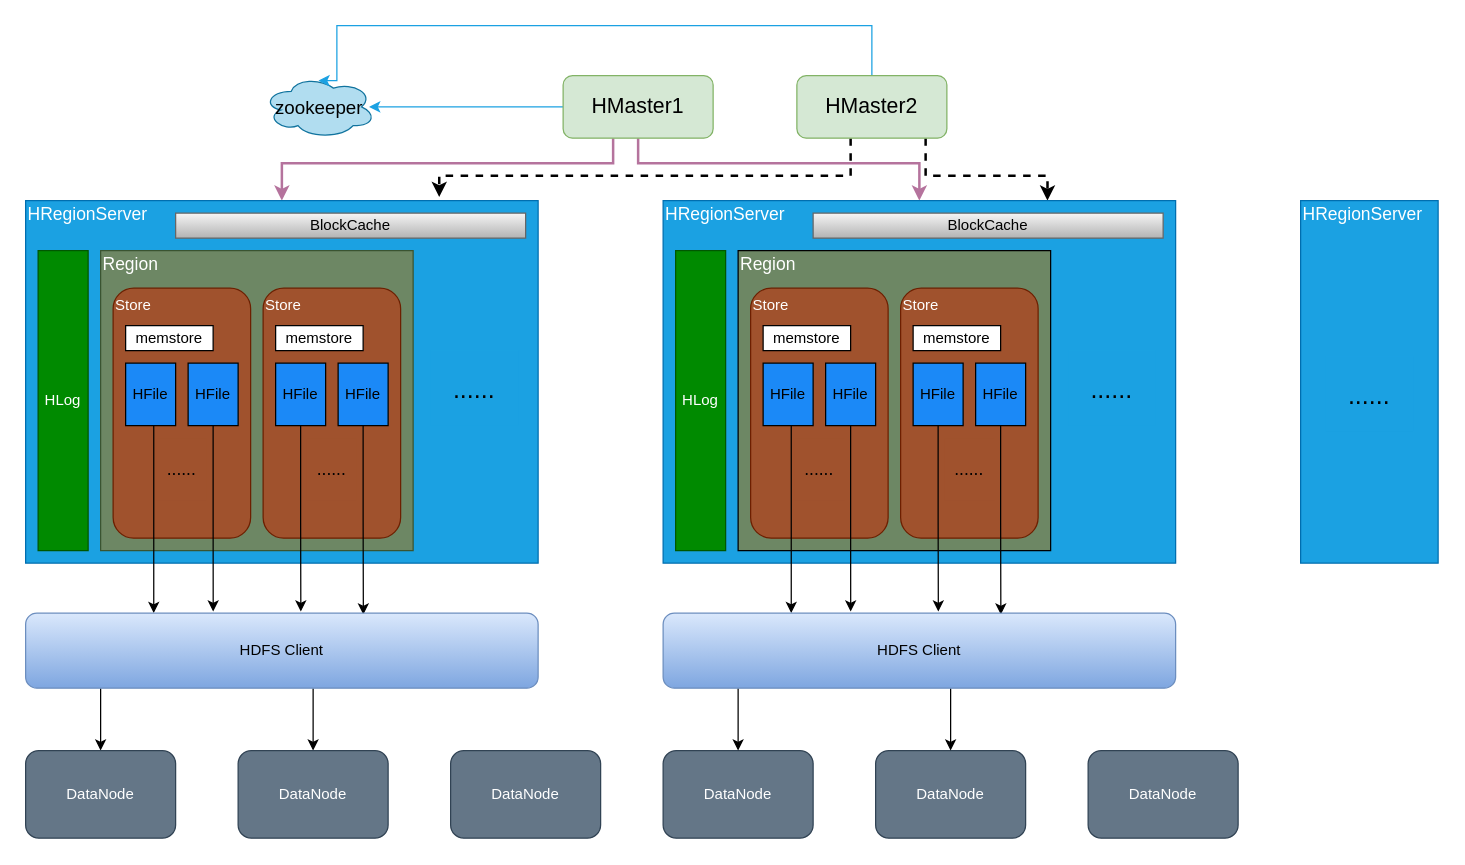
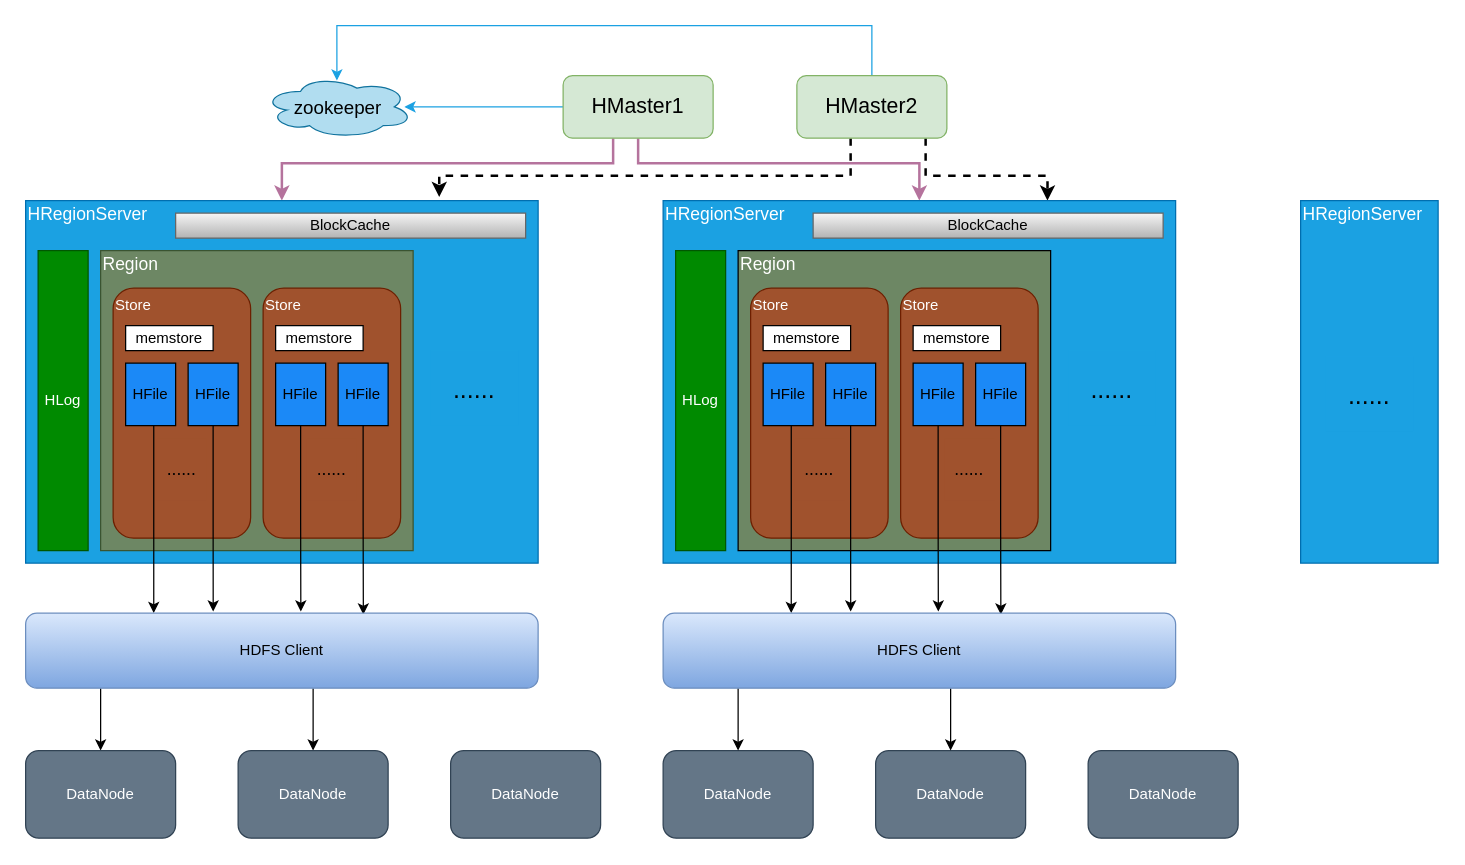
  <mxCell id="0" />
  <mxCell id="1" parent="0" />
- <mxCell id="2" value="&lt;font style=&quot;font-size: 15px&quot;&gt;zookeeper&lt;/font&gt;" style="ellipse;shape=cloud;whiteSpace=wrap;html=1;strokeWidth=1;fillColor=#b1ddf0;strokeColor=#10739e;" vertex="1" parent="1"><mxGeometry x="210" y="60" width="90" height="50" as="geometry" /></mxCell>
+ <mxCell id="2" value="&lt;font style=&quot;font-size: 15px&quot;&gt;zookeeper&lt;/font&gt;" style="ellipse;shape=cloud;whiteSpace=wrap;html=1;strokeWidth=1;fillColor=#b1ddf0;strokeColor=#10739e;" vertex="1" parent="1"><mxGeometry x="210" y="60" width="120" height="50" as="geometry" /></mxCell>
  <mxCell id="3" style="edgeStyle=orthogonalEdgeStyle;rounded=0;orthogonalLoop=1;jettySize=auto;html=1;entryX=0.942;entryY=0.5;entryDx=0;entryDy=0;entryPerimeter=0;strokeColor=#1BA1E2;" edge="1" parent="1" source="6" target="2"><mxGeometry relative="1" as="geometry" /></mxCell>
  <mxCell id="4" value="" style="edgeStyle=orthogonalEdgeStyle;rounded=0;orthogonalLoop=1;jettySize=auto;html=1;entryX=0.5;entryY=0;entryDx=0;entryDy=0;strokeColor=#B5739D;strokeWidth=2;" edge="1" parent="1" source="6" target="11"><mxGeometry relative="1" as="geometry"><mxPoint x="510" y="190" as="targetPoint" /><Array as="points"><mxPoint x="490" y="130" /><mxPoint x="225" y="130" /></Array></mxGeometry></mxCell>
  <mxCell id="5" style="edgeStyle=orthogonalEdgeStyle;rounded=0;orthogonalLoop=1;jettySize=auto;html=1;strokeColor=#B5739D;strokeWidth=2;" edge="1" parent="1" source="6" target="39"><mxGeometry relative="1" as="geometry"><Array as="points"><mxPoint x="510" y="130" /><mxPoint x="735" y="130" /></Array></mxGeometry></mxCell>
  <mxCell id="6" value="&lt;font style=&quot;font-size: 17px&quot;&gt;HMaster1&lt;/font&gt;" style="rounded=1;whiteSpace=wrap;html=1;strokeWidth=1;fillColor=#d5e8d4;strokeColor=#82b366;" vertex="1" parent="1"><mxGeometry x="450" y="60" width="120" height="50" as="geometry" /></mxCell>
  <mxCell id="7" style="edgeStyle=orthogonalEdgeStyle;rounded=0;orthogonalLoop=1;jettySize=auto;html=1;entryX=0.492;entryY=0.08;entryDx=0;entryDy=0;entryPerimeter=0;strokeColor=#1BA1E2;" edge="1" parent="1" source="10" target="2"><mxGeometry relative="1" as="geometry"><mxPoint x="270" y="120" as="targetPoint" /><Array as="points"><mxPoint x="697" y="20" /><mxPoint x="269" y="20" /></Array></mxGeometry></mxCell>
  <mxCell id="8" style="edgeStyle=orthogonalEdgeStyle;rounded=0;orthogonalLoop=1;jettySize=auto;html=1;entryX=0.807;entryY=-0.01;entryDx=0;entryDy=0;entryPerimeter=0;dashed=1;strokeWidth=2;" edge="1" parent="1" source="10" target="11"><mxGeometry relative="1" as="geometry"><Array as="points"><mxPoint x="680" y="140" /><mxPoint x="351" y="140" /></Array></mxGeometry></mxCell>
  <mxCell id="9" style="edgeStyle=orthogonalEdgeStyle;rounded=0;orthogonalLoop=1;jettySize=auto;html=1;entryX=0.75;entryY=0;entryDx=0;entryDy=0;dashed=1;strokeWidth=2;" edge="1" parent="1" source="10" target="39"><mxGeometry relative="1" as="geometry"><Array as="points"><mxPoint x="740" y="140" /><mxPoint x="838" y="140" /></Array></mxGeometry></mxCell>
  <mxCell id="10" value="&lt;font style=&quot;font-size: 17px&quot;&gt;HMaster2&lt;/font&gt;" style="rounded=1;whiteSpace=wrap;html=1;strokeWidth=1;fillColor=#d5e8d4;strokeColor=#82b366;" vertex="1" parent="1"><mxGeometry x="637" y="60" width="120" height="50" as="geometry" /></mxCell>
  <mxCell id="11" value="&lt;font style=&quot;font-size: 14px&quot;&gt;&lt;font style=&quot;font-size: 14px&quot;&gt;&lt;br&gt;&lt;br&gt;&amp;nbsp;&lt;br&gt;&lt;br&gt;HRegionServer&lt;/font&gt;&lt;br&gt;&lt;br&gt;&lt;br&gt;&lt;br&gt;&lt;br&gt;&lt;br&gt;&lt;br&gt;&lt;br&gt;&lt;br&gt;&lt;br&gt;&lt;br&gt;&lt;br&gt;&lt;br&gt;&lt;br&gt;&lt;br&gt;&lt;br&gt;&lt;br&gt;&lt;br&gt;&lt;br&gt;&lt;br&gt;&lt;br&gt;&lt;/font&gt;" style="rounded=0;whiteSpace=wrap;html=1;strokeWidth=1;fillColor=#1BA1E2;align=left;strokeColor=#006EAF;fontColor=#ffffff;" vertex="1" parent="1"><mxGeometry x="20" y="160" width="410" height="290" as="geometry" /></mxCell>
  <mxCell id="12" value="HLog" style="rounded=0;whiteSpace=wrap;html=1;strokeWidth=1;fillColor=#008a00;strokeColor=#005700;fontColor=#ffffff;" vertex="1" parent="1"><mxGeometry x="30" y="200" width="40" height="240" as="geometry" /></mxCell>
  <mxCell id="13" value="&lt;font style=&quot;font-size: 14px&quot;&gt;&lt;br&gt;&lt;br&gt;&lt;br&gt;&lt;br&gt;&lt;br&gt;&lt;br&gt;&lt;br&gt;&lt;br&gt;Region&lt;br&gt;&lt;br&gt;&lt;br&gt;&lt;br&gt;&lt;br&gt;&lt;br&gt;&lt;br&gt;&lt;br&gt;&lt;br&gt;&lt;br&gt;&lt;br&gt;&lt;br&gt;&lt;br&gt;&lt;br&gt;&lt;br&gt;&lt;br&gt;&lt;br&gt;&lt;br&gt;&lt;br&gt;&lt;br&gt;&lt;br&gt;&lt;br&gt;&lt;/font&gt;" style="rounded=0;whiteSpace=wrap;html=1;strokeWidth=1;fillColor=#6d8764;align=left;strokeColor=#3A5431;fontColor=#ffffff;" vertex="1" parent="1"><mxGeometry x="80" y="200" width="250" height="240" as="geometry" /></mxCell>
  <mxCell id="14" value="&lt;div&gt;&lt;div&gt;&lt;div&gt;Store&lt;/div&gt;&lt;/div&gt;&lt;/div&gt;&lt;br&gt;&lt;br&gt;&lt;br&gt;&lt;br&gt;&lt;br&gt;&lt;br&gt;&lt;br&gt;&lt;br&gt;&lt;br&gt;&lt;br&gt;&lt;br&gt;&lt;br&gt;" style="rounded=1;whiteSpace=wrap;html=1;strokeWidth=1;fillColor=#a0522d;strokeColor=#6D1F00;align=left;fontColor=#ffffff;" vertex="1" parent="1"><mxGeometry x="90" y="230" width="110" height="200" as="geometry" /></mxCell>
  <mxCell id="15" value="memstore" style="rounded=0;whiteSpace=wrap;html=1;strokeWidth=1;" vertex="1" parent="1"><mxGeometry x="100" y="260" width="70" height="20" as="geometry" /></mxCell>
  <mxCell id="16" style="edgeStyle=orthogonalEdgeStyle;rounded=0;orthogonalLoop=1;jettySize=auto;html=1;entryX=0.25;entryY=0;entryDx=0;entryDy=0;" edge="1" parent="1" source="17" target="29"><mxGeometry relative="1" as="geometry"><Array as="points"><mxPoint x="123" y="410" /></Array></mxGeometry></mxCell>
  <mxCell id="17" value="HFile" style="rounded=0;whiteSpace=wrap;html=1;strokeWidth=1;fillColor=#1B89F7;" vertex="1" parent="1"><mxGeometry x="100" y="290" width="40" height="50" as="geometry" /></mxCell>
  <mxCell id="18" style="edgeStyle=orthogonalEdgeStyle;rounded=0;orthogonalLoop=1;jettySize=auto;html=1;entryX=0.366;entryY=-0.02;entryDx=0;entryDy=0;entryPerimeter=0;" edge="1" parent="1" source="19" target="29"><mxGeometry relative="1" as="geometry"><mxPoint x="170" y="480" as="targetPoint" /></mxGeometry></mxCell>
  <mxCell id="19" value="HFile" style="rounded=0;whiteSpace=wrap;html=1;strokeWidth=1;fillColor=#1B89F7;" vertex="1" parent="1"><mxGeometry x="150" y="290" width="40" height="50" as="geometry" /></mxCell>
  <mxCell id="20" value="&lt;div&gt;&lt;div&gt;&lt;div&gt;Store&lt;/div&gt;&lt;/div&gt;&lt;/div&gt;&lt;br&gt;&lt;br&gt;&lt;br&gt;&lt;br&gt;&lt;br&gt;&lt;br&gt;&lt;br&gt;&lt;br&gt;&lt;br&gt;&lt;br&gt;&lt;br&gt;&lt;br&gt;" style="rounded=1;whiteSpace=wrap;html=1;strokeWidth=1;fillColor=#a0522d;strokeColor=#6D1F00;align=left;fontColor=#ffffff;" vertex="1" parent="1"><mxGeometry x="210" y="230" width="110" height="200" as="geometry" /></mxCell>
  <mxCell id="21" value="memstore" style="rounded=0;whiteSpace=wrap;html=1;strokeWidth=1;" vertex="1" parent="1"><mxGeometry x="220" y="260" width="70" height="20" as="geometry" /></mxCell>
  <mxCell id="22" style="edgeStyle=orthogonalEdgeStyle;rounded=0;orthogonalLoop=1;jettySize=auto;html=1;entryX=0.537;entryY=-0.02;entryDx=0;entryDy=0;entryPerimeter=0;" edge="1" parent="1" source="23" target="29"><mxGeometry relative="1" as="geometry" /></mxCell>
  <mxCell id="23" value="HFile" style="rounded=0;whiteSpace=wrap;html=1;strokeWidth=1;fillColor=#1B89F7;" vertex="1" parent="1"><mxGeometry x="220" y="290" width="40" height="50" as="geometry" /></mxCell>
  <mxCell id="24" style="edgeStyle=orthogonalEdgeStyle;rounded=0;orthogonalLoop=1;jettySize=auto;html=1;entryX=0.659;entryY=0.02;entryDx=0;entryDy=0;entryPerimeter=0;" edge="1" parent="1" source="25" target="29"><mxGeometry relative="1" as="geometry" /></mxCell>
  <mxCell id="25" value="HFile" style="rounded=0;whiteSpace=wrap;html=1;strokeWidth=1;fillColor=#1B89F7;" vertex="1" parent="1"><mxGeometry x="270" y="290" width="40" height="50" as="geometry" /></mxCell>
  <mxCell id="26" value="BlockCache" style="rounded=0;whiteSpace=wrap;html=1;strokeWidth=1;gradientColor=#b3b3b3;fillColor=#f5f5f5;strokeColor=#666666;" vertex="1" parent="1"><mxGeometry x="140" y="170" width="280" height="20" as="geometry" /></mxCell>
  <mxCell id="27" style="edgeStyle=orthogonalEdgeStyle;rounded=0;orthogonalLoop=1;jettySize=auto;html=1;entryX=0.5;entryY=0;entryDx=0;entryDy=0;" edge="1" parent="1" source="29" target="30"><mxGeometry relative="1" as="geometry"><Array as="points"><mxPoint x="80" y="550" /><mxPoint x="80" y="550" /></Array></mxGeometry></mxCell>
  <mxCell id="28" style="edgeStyle=orthogonalEdgeStyle;rounded=0;orthogonalLoop=1;jettySize=auto;html=1;entryX=0.5;entryY=0;entryDx=0;entryDy=0;" edge="1" parent="1" source="29" target="35"><mxGeometry relative="1" as="geometry"><Array as="points"><mxPoint x="250" y="560" /><mxPoint x="250" y="560" /></Array></mxGeometry></mxCell>
  <mxCell id="29" value="HDFS Client" style="rounded=1;whiteSpace=wrap;html=1;strokeWidth=1;fillColor=#dae8fc;gradientColor=#7ea6e0;strokeColor=#6c8ebf;" vertex="1" parent="1"><mxGeometry x="20" y="490" width="410" height="60" as="geometry" /></mxCell>
  <mxCell id="30" value="DataNode" style="rounded=1;whiteSpace=wrap;html=1;strokeWidth=1;fillColor=#647687;strokeColor=#314354;fontColor=#ffffff;" vertex="1" parent="1"><mxGeometry x="20" y="600" width="120" height="70" as="geometry" /></mxCell>
  <mxCell id="31" value="DataNode" style="rounded=1;whiteSpace=wrap;html=1;strokeWidth=1;fillColor=#647687;strokeColor=#314354;fontColor=#ffffff;" vertex="1" parent="1"><mxGeometry x="870" y="600" width="120" height="70" as="geometry" /></mxCell>
  <mxCell id="32" value="DataNode" style="rounded=1;whiteSpace=wrap;html=1;strokeWidth=1;fillColor=#647687;strokeColor=#314354;fontColor=#ffffff;" vertex="1" parent="1"><mxGeometry x="700" y="600" width="120" height="70" as="geometry" /></mxCell>
  <mxCell id="33" value="DataNode" style="rounded=1;whiteSpace=wrap;html=1;strokeWidth=1;fillColor=#647687;strokeColor=#314354;fontColor=#ffffff;" vertex="1" parent="1"><mxGeometry x="530" y="600" width="120" height="70" as="geometry" /></mxCell>
  <mxCell id="34" value="DataNode" style="rounded=1;whiteSpace=wrap;html=1;strokeWidth=1;fillColor=#647687;strokeColor=#314354;fontColor=#ffffff;" vertex="1" parent="1"><mxGeometry x="360" y="600" width="120" height="70" as="geometry" /></mxCell>
  <mxCell id="35" value="DataNode" style="rounded=1;whiteSpace=wrap;html=1;strokeWidth=1;fillColor=#647687;strokeColor=#314354;fontColor=#ffffff;" vertex="1" parent="1"><mxGeometry x="190" y="600" width="120" height="70" as="geometry" /></mxCell>
  <mxCell id="36" value="&lt;font style=&quot;font-size: 20px&quot;&gt;......&lt;/font&gt;" style="rounded=0;whiteSpace=wrap;html=1;strokeWidth=1;fillColor=#1BA1E2;strokeColor=none;gradientColor=none;" vertex="1" parent="1"><mxGeometry x="344" y="280" width="70" height="60" as="geometry" /></mxCell>
  <mxCell id="37" value="&lt;font style=&quot;font-size: 14px&quot;&gt;......&lt;/font&gt;" style="rounded=0;whiteSpace=wrap;html=1;strokeWidth=1;fillColor=#A0522D;gradientColor=none;strokeColor=none;" vertex="1" parent="1"><mxGeometry x="125" y="350" width="40" height="50" as="geometry" /></mxCell>
  <mxCell id="38" value="&lt;font style=&quot;font-size: 14px&quot;&gt;......&lt;/font&gt;" style="rounded=0;whiteSpace=wrap;html=1;strokeWidth=1;fillColor=#A0522D;gradientColor=none;strokeColor=none;" vertex="1" parent="1"><mxGeometry x="245" y="350" width="40" height="50" as="geometry" /></mxCell>
  <mxCell id="39" value="&lt;font style=&quot;font-size: 14px&quot;&gt;&lt;font style=&quot;font-size: 14px&quot;&gt;&lt;br&gt;&lt;br&gt;&amp;nbsp;&lt;br&gt;&lt;br&gt;HRegionServer&lt;/font&gt;&lt;br&gt;&lt;br&gt;&lt;br&gt;&lt;br&gt;&lt;br&gt;&lt;br&gt;&lt;br&gt;&lt;br&gt;&lt;br&gt;&lt;br&gt;&lt;br&gt;&lt;br&gt;&lt;br&gt;&lt;br&gt;&lt;br&gt;&lt;br&gt;&lt;br&gt;&lt;br&gt;&lt;br&gt;&lt;br&gt;&lt;br&gt;&lt;/font&gt;" style="rounded=0;whiteSpace=wrap;html=1;strokeWidth=1;fillColor=#1BA1E2;align=left;strokeColor=#006EAF;fontColor=#ffffff;" vertex="1" parent="1"><mxGeometry x="530" y="160" width="410" height="290" as="geometry" /></mxCell>
  <mxCell id="40" value="HLog" style="rounded=0;whiteSpace=wrap;html=1;strokeWidth=1;fillColor=#008a00;strokeColor=#005700;fontColor=#ffffff;" vertex="1" parent="1"><mxGeometry x="540" y="200" width="40" height="240" as="geometry" /></mxCell>
  <mxCell id="41" value="&lt;font style=&quot;font-size: 14px&quot;&gt;&lt;br&gt;&lt;br&gt;&lt;br&gt;&lt;br&gt;&lt;br&gt;&lt;br&gt;&lt;br&gt;&lt;br&gt;Region&lt;br&gt;&lt;br&gt;&lt;br&gt;&lt;br&gt;&lt;br&gt;&lt;br&gt;&lt;br&gt;&lt;br&gt;&lt;br&gt;&lt;br&gt;&lt;br&gt;&lt;br&gt;&lt;br&gt;&lt;br&gt;&lt;br&gt;&lt;br&gt;&lt;br&gt;&lt;br&gt;&lt;br&gt;&lt;br&gt;&lt;br&gt;&lt;br&gt;&lt;/font&gt;" style="rounded=0;whiteSpace=wrap;html=1;strokeWidth=1;fillColor=#6d8764;align=left;strokeColor=#000000;fontColor=#ffffff;" vertex="1" parent="1"><mxGeometry x="590" y="200" width="250" height="240" as="geometry" /></mxCell>
  <mxCell id="42" value="&lt;div&gt;&lt;div&gt;&lt;div&gt;Store&lt;/div&gt;&lt;/div&gt;&lt;/div&gt;&lt;br&gt;&lt;br&gt;&lt;br&gt;&lt;br&gt;&lt;br&gt;&lt;br&gt;&lt;br&gt;&lt;br&gt;&lt;br&gt;&lt;br&gt;&lt;br&gt;&lt;br&gt;" style="rounded=1;whiteSpace=wrap;html=1;strokeWidth=1;fillColor=#a0522d;strokeColor=#6D1F00;align=left;fontColor=#ffffff;" vertex="1" parent="1"><mxGeometry x="600" y="230" width="110" height="200" as="geometry" /></mxCell>
  <mxCell id="43" value="memstore" style="rounded=0;whiteSpace=wrap;html=1;strokeWidth=1;" vertex="1" parent="1"><mxGeometry x="610" y="260" width="70" height="20" as="geometry" /></mxCell>
  <mxCell id="44" style="edgeStyle=orthogonalEdgeStyle;rounded=0;orthogonalLoop=1;jettySize=auto;html=1;entryX=0.25;entryY=0;entryDx=0;entryDy=0;" edge="1" parent="1" source="45" target="57"><mxGeometry relative="1" as="geometry"><Array as="points"><mxPoint x="633" y="410" /></Array></mxGeometry></mxCell>
  <mxCell id="45" value="HFile" style="rounded=0;whiteSpace=wrap;html=1;strokeWidth=1;fillColor=#1B89F7;" vertex="1" parent="1"><mxGeometry x="610" y="290" width="40" height="50" as="geometry" /></mxCell>
  <mxCell id="46" style="edgeStyle=orthogonalEdgeStyle;rounded=0;orthogonalLoop=1;jettySize=auto;html=1;entryX=0.366;entryY=-0.02;entryDx=0;entryDy=0;entryPerimeter=0;" edge="1" parent="1" source="47" target="57"><mxGeometry relative="1" as="geometry"><mxPoint x="680" y="480" as="targetPoint" /></mxGeometry></mxCell>
  <mxCell id="47" value="HFile" style="rounded=0;whiteSpace=wrap;html=1;strokeWidth=1;fillColor=#1B89F7;" vertex="1" parent="1"><mxGeometry x="660" y="290" width="40" height="50" as="geometry" /></mxCell>
  <mxCell id="48" value="&lt;div&gt;&lt;div&gt;&lt;div&gt;Store&lt;/div&gt;&lt;/div&gt;&lt;/div&gt;&lt;br&gt;&lt;br&gt;&lt;br&gt;&lt;br&gt;&lt;br&gt;&lt;br&gt;&lt;br&gt;&lt;br&gt;&lt;br&gt;&lt;br&gt;&lt;br&gt;&lt;br&gt;" style="rounded=1;whiteSpace=wrap;html=1;strokeWidth=1;fillColor=#a0522d;strokeColor=#6D1F00;align=left;fontColor=#ffffff;" vertex="1" parent="1"><mxGeometry x="720" y="230" width="110" height="200" as="geometry" /></mxCell>
  <mxCell id="49" value="memstore" style="rounded=0;whiteSpace=wrap;html=1;strokeWidth=1;" vertex="1" parent="1"><mxGeometry x="730" y="260" width="70" height="20" as="geometry" /></mxCell>
  <mxCell id="50" style="edgeStyle=orthogonalEdgeStyle;rounded=0;orthogonalLoop=1;jettySize=auto;html=1;entryX=0.537;entryY=-0.02;entryDx=0;entryDy=0;entryPerimeter=0;" edge="1" parent="1" source="51" target="57"><mxGeometry relative="1" as="geometry" /></mxCell>
  <mxCell id="51" value="HFile" style="rounded=0;whiteSpace=wrap;html=1;strokeWidth=1;fillColor=#1B89F7;" vertex="1" parent="1"><mxGeometry x="730" y="290" width="40" height="50" as="geometry" /></mxCell>
  <mxCell id="52" style="edgeStyle=orthogonalEdgeStyle;rounded=0;orthogonalLoop=1;jettySize=auto;html=1;entryX=0.659;entryY=0.02;entryDx=0;entryDy=0;entryPerimeter=0;" edge="1" parent="1" source="53" target="57"><mxGeometry relative="1" as="geometry" /></mxCell>
  <mxCell id="53" value="HFile" style="rounded=0;whiteSpace=wrap;html=1;strokeWidth=1;fillColor=#1B89F7;" vertex="1" parent="1"><mxGeometry x="780" y="290" width="40" height="50" as="geometry" /></mxCell>
  <mxCell id="54" value="BlockCache" style="rounded=0;whiteSpace=wrap;html=1;strokeWidth=1;gradientColor=#b3b3b3;fillColor=#f5f5f5;strokeColor=#666666;" vertex="1" parent="1"><mxGeometry x="650" y="170" width="280" height="20" as="geometry" /></mxCell>
  <mxCell id="55" style="edgeStyle=orthogonalEdgeStyle;rounded=0;orthogonalLoop=1;jettySize=auto;html=1;entryX=0.5;entryY=0;entryDx=0;entryDy=0;" edge="1" parent="1" source="57" target="33"><mxGeometry relative="1" as="geometry"><Array as="points"><mxPoint x="590" y="560" /><mxPoint x="590" y="560" /></Array></mxGeometry></mxCell>
  <mxCell id="56" style="edgeStyle=orthogonalEdgeStyle;rounded=0;orthogonalLoop=1;jettySize=auto;html=1;entryX=0.5;entryY=0;entryDx=0;entryDy=0;" edge="1" parent="1" source="57" target="32"><mxGeometry relative="1" as="geometry"><Array as="points"><mxPoint x="760" y="560" /><mxPoint x="760" y="560" /></Array></mxGeometry></mxCell>
  <mxCell id="57" value="HDFS Client" style="rounded=1;whiteSpace=wrap;html=1;strokeWidth=1;fillColor=#dae8fc;gradientColor=#7ea6e0;strokeColor=#6c8ebf;" vertex="1" parent="1"><mxGeometry x="530" y="490" width="410" height="60" as="geometry" /></mxCell>
  <mxCell id="58" value="&lt;font style=&quot;font-size: 20px&quot;&gt;......&lt;/font&gt;" style="rounded=0;whiteSpace=wrap;html=1;strokeWidth=1;fillColor=#1BA1E2;strokeColor=none;gradientColor=none;" vertex="1" parent="1"><mxGeometry x="854" y="280" width="70" height="60" as="geometry" /></mxCell>
  <mxCell id="59" value="&lt;font style=&quot;font-size: 14px&quot;&gt;......&lt;/font&gt;" style="rounded=0;whiteSpace=wrap;html=1;strokeWidth=1;fillColor=#A0522D;gradientColor=none;strokeColor=none;" vertex="1" parent="1"><mxGeometry x="635" y="350" width="40" height="50" as="geometry" /></mxCell>
  <mxCell id="60" value="&lt;font style=&quot;font-size: 14px&quot;&gt;......&lt;/font&gt;" style="rounded=0;whiteSpace=wrap;html=1;strokeWidth=1;fillColor=#A0522D;gradientColor=none;strokeColor=none;" vertex="1" parent="1"><mxGeometry x="755" y="350" width="40" height="50" as="geometry" /></mxCell>
  <mxCell id="61" value="&lt;font style=&quot;font-size: 14px&quot;&gt;&lt;font style=&quot;font-size: 14px&quot;&gt;&lt;br&gt;&lt;br&gt;&amp;nbsp;&lt;br&gt;&lt;br&gt;HRegionServer&lt;/font&gt;&lt;br&gt;&lt;br&gt;&lt;br&gt;&lt;br&gt;&lt;br&gt;&lt;br&gt;&lt;br&gt;&lt;br&gt;&lt;br&gt;&lt;br&gt;&lt;br&gt;&lt;br&gt;&lt;br&gt;&lt;br&gt;&lt;br&gt;&lt;br&gt;&lt;br&gt;&lt;br&gt;&lt;br&gt;&lt;br&gt;&lt;br&gt;&lt;/font&gt;" style="rounded=0;whiteSpace=wrap;html=1;strokeWidth=1;fillColor=#1BA1E2;align=left;strokeColor=#006EAF;fontColor=#ffffff;" vertex="1" parent="1"><mxGeometry x="1040" y="160" width="110" height="290" as="geometry" /></mxCell>
  <mxCell id="62" value="&lt;font style=&quot;font-size: 20px&quot;&gt;......&lt;/font&gt;" style="rounded=0;whiteSpace=wrap;html=1;strokeWidth=1;fillColor=#1BA1E2;strokeColor=none;gradientColor=none;" vertex="1" parent="1"><mxGeometry x="1060" y="285" width="70" height="60" as="geometry" /></mxCell>
